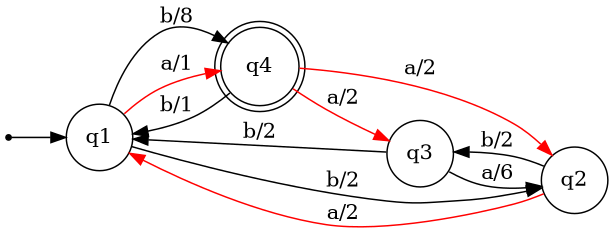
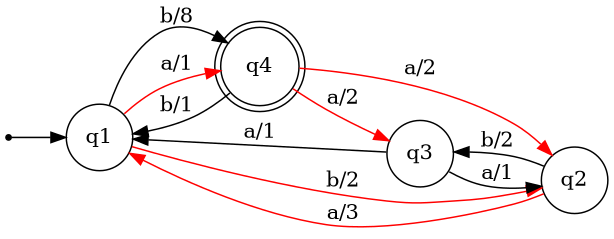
  digraph {
    rankdir=LR
    node [shape=circle]
    INIT [shape=point]
    q1
    q4 [shape=doublecircle]
    q2
    q3
    INIT -> q1
    q1 -> q4 [label="b/8"]
    q1 -> q4 [color=red label="a/1"]
-   q1 -> q2 [color=black label="b/2"]
+   q1 -> q2 [color=red label="b/2"]
    q4 -> q1 [color=black label="b/1"]
    q4 -> q2 [color=red label="a/2"]
    q4 -> q3 [color=red label="a/2"]
-   q2 -> q1 [color=red label="a/2"]
+   q2 -> q1 [color=red label="a/3"]
    q2 -> q3 [label="b/2"]
-   q3 -> q1 [label="b/2"]
-   q3 -> q2 [label="a/6"]
+   q3 -> q1 [label="a/1"]
+   q3 -> q2 [label="a/1"]
  }
